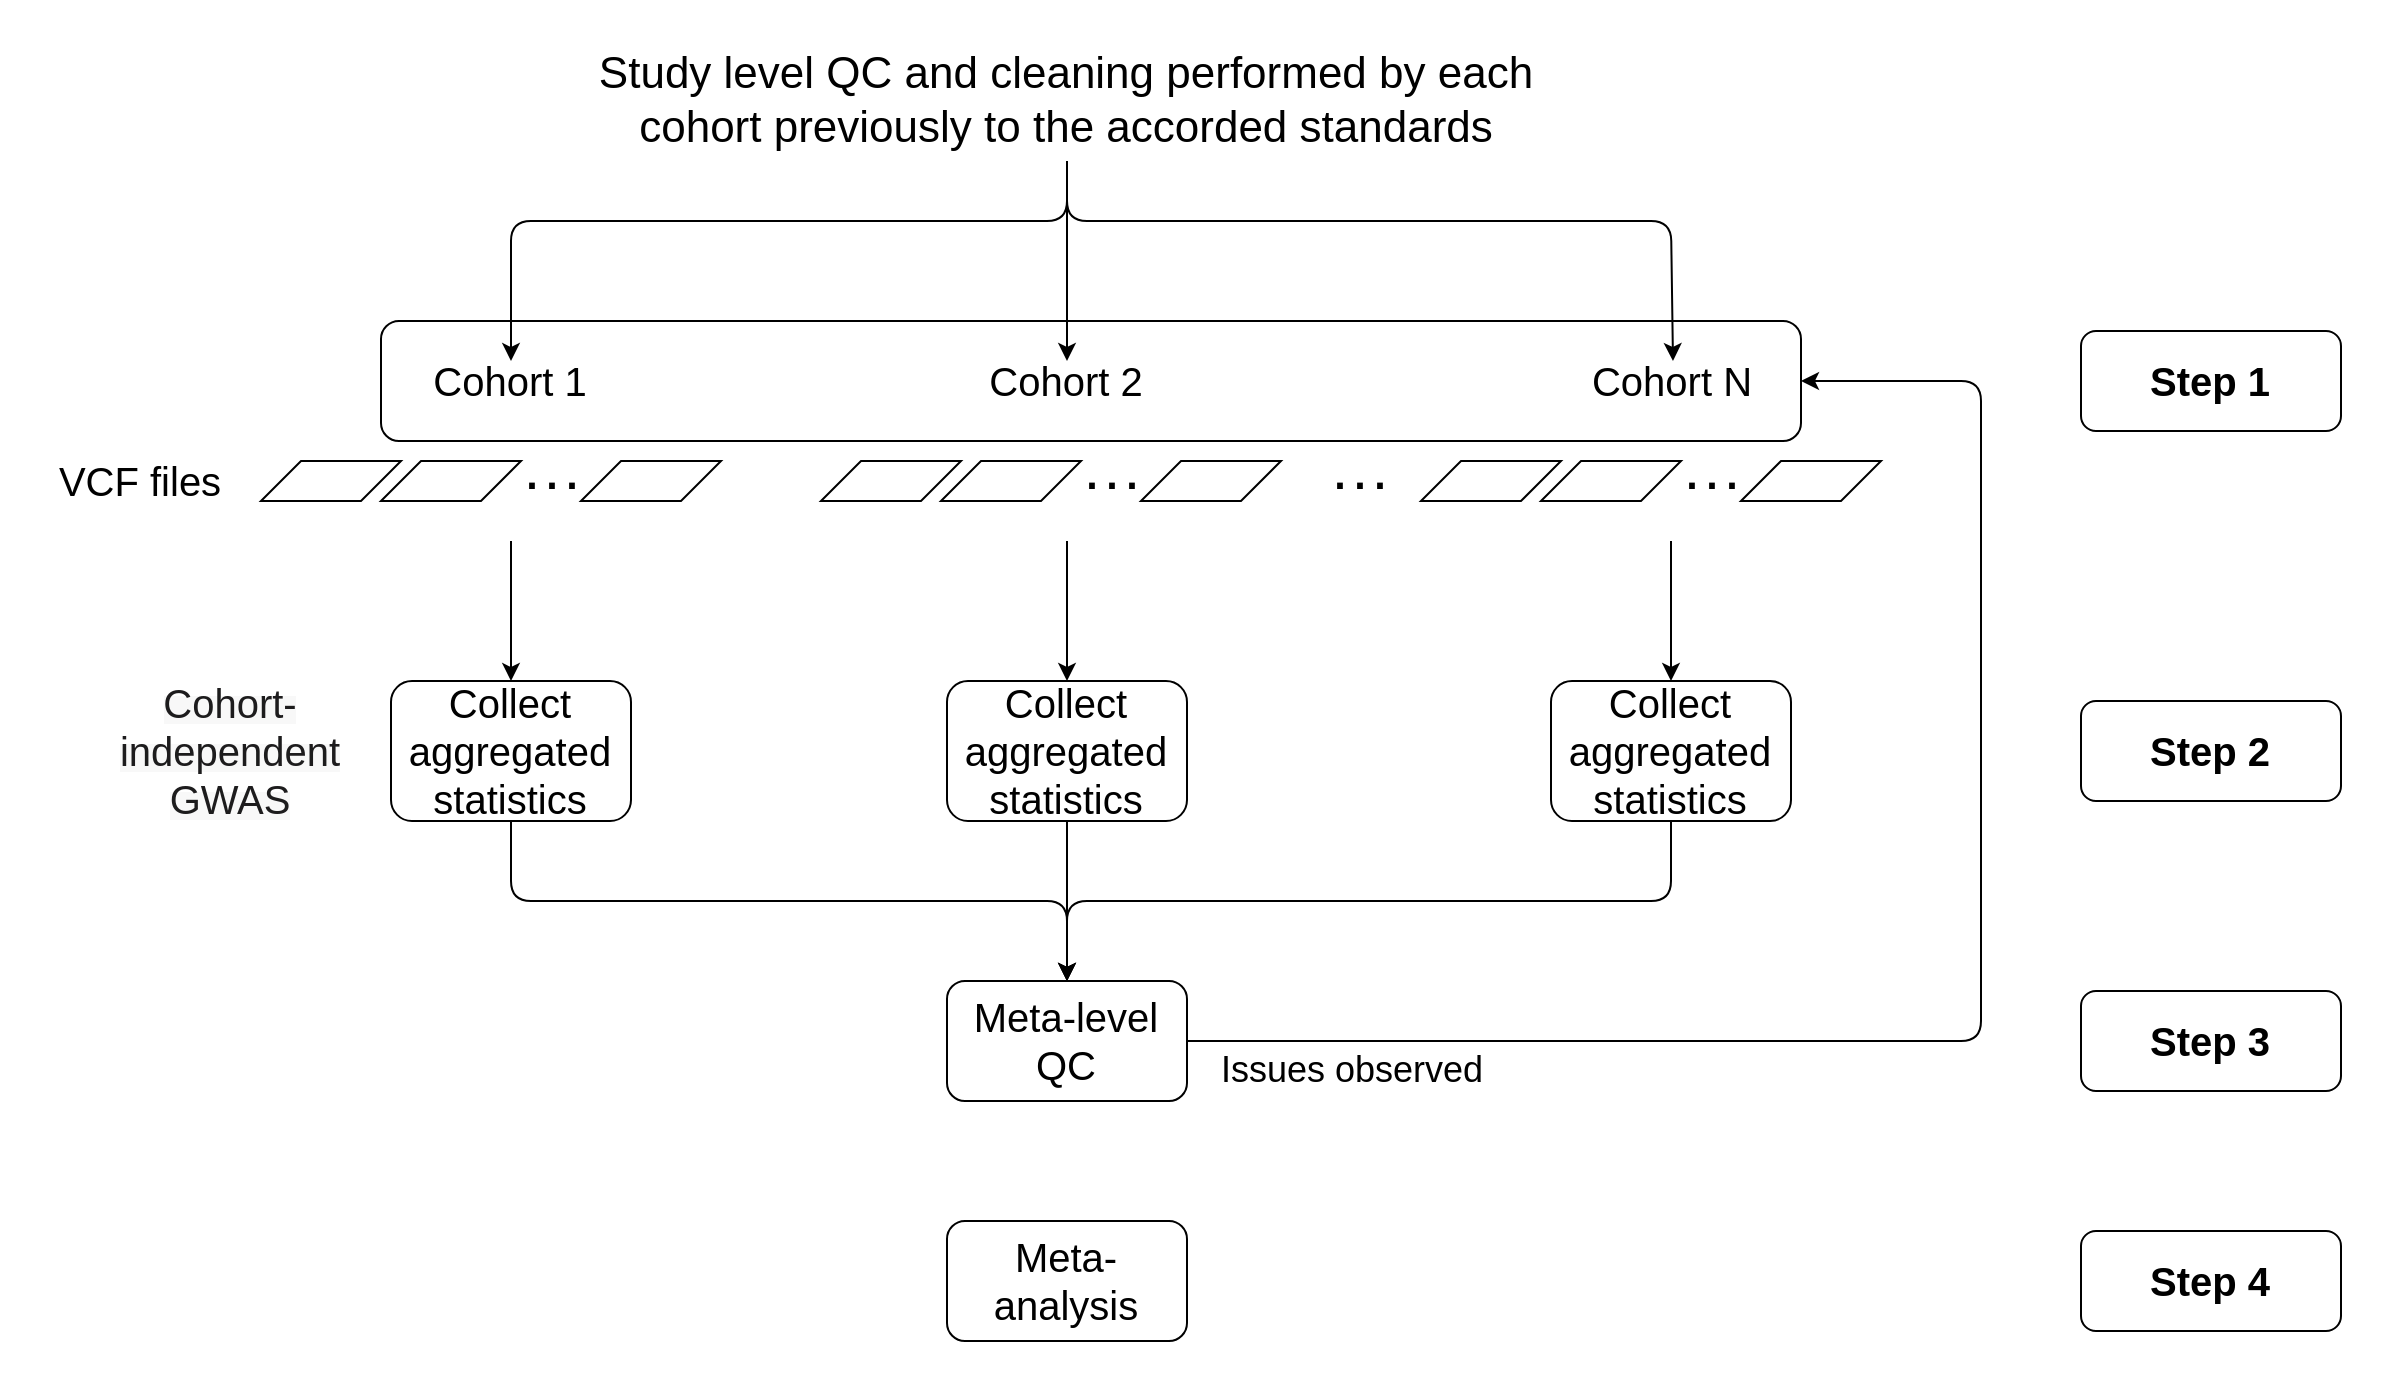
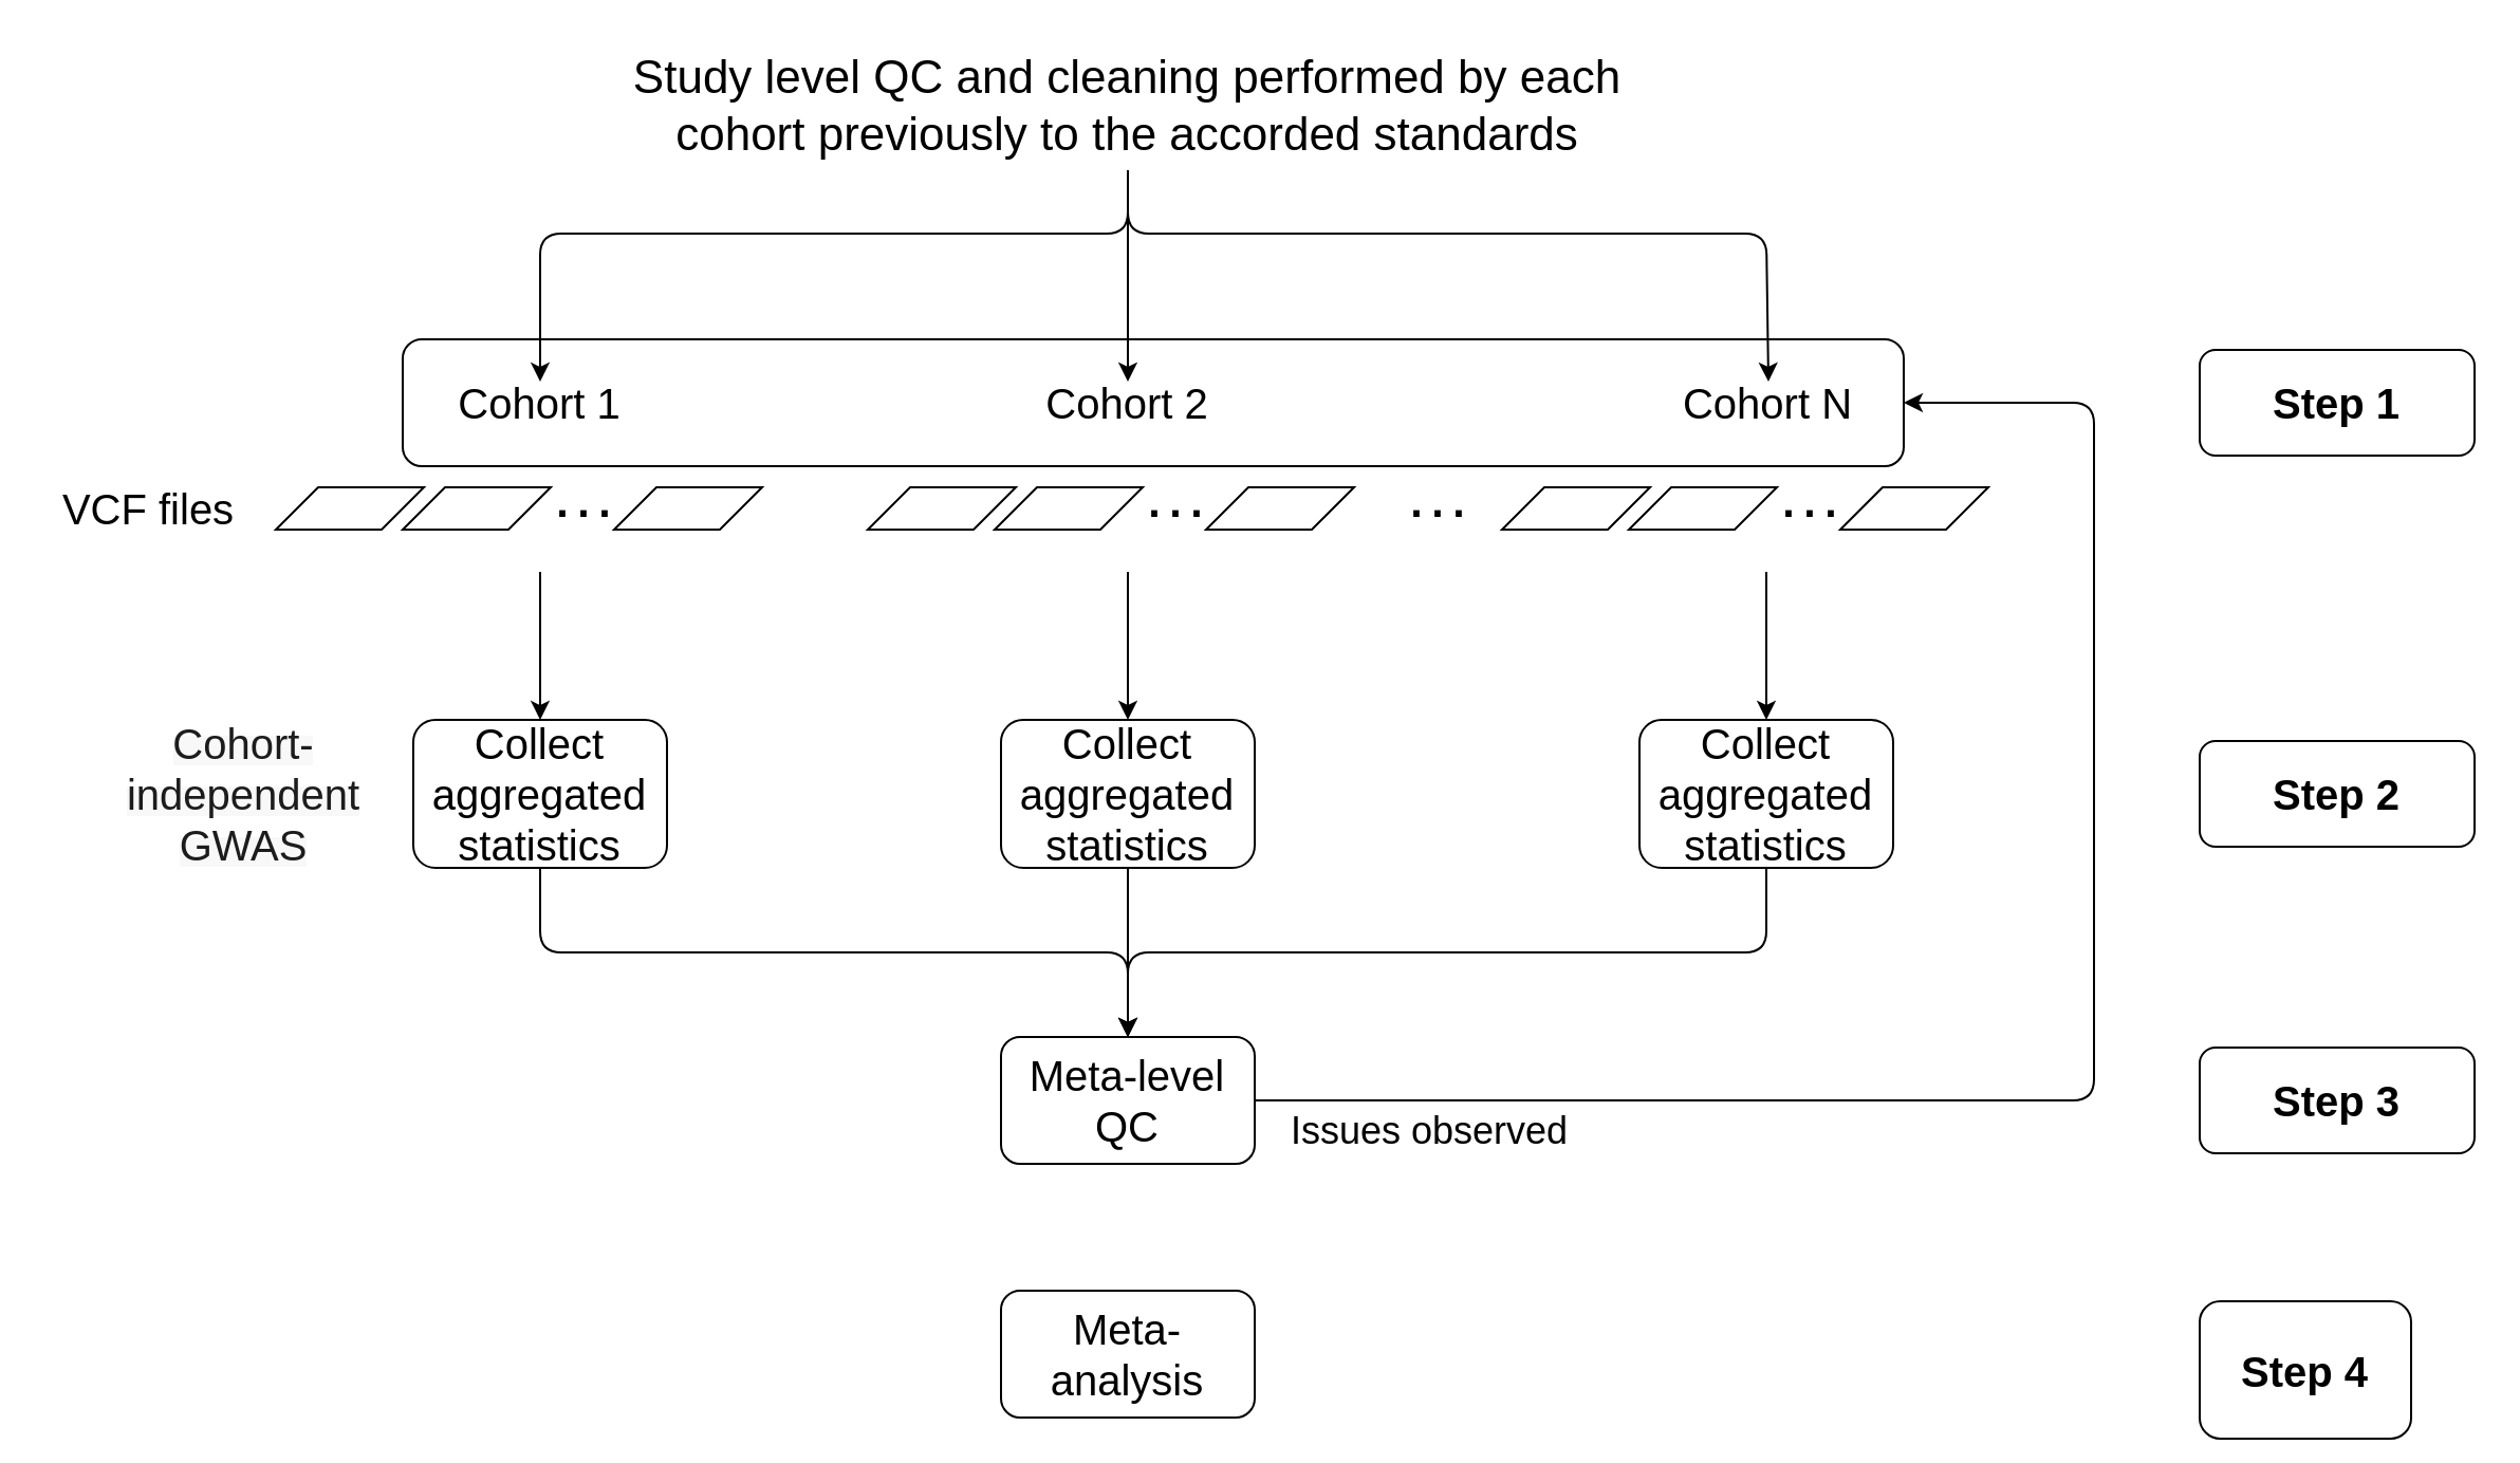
  <mxCell id="0" />
  <mxCell id="1" parent="0" />
  <mxCell id="2" value="" style="rounded=1;whiteSpace=wrap;html=1;" parent="1" vertex="1"><mxGeometry x="190" y="160" width="710" height="60" as="geometry" /></mxCell>
  <mxCell id="3" value="" style="shape=parallelogram;perimeter=parallelogramPerimeter;whiteSpace=wrap;html=1;fixedSize=1;" parent="1" vertex="1"><mxGeometry x="130" y="230" width="70" height="20" as="geometry" /></mxCell>
  <mxCell id="4" value="&lt;font style=&quot;font-size: 30px&quot;&gt;···&lt;/font&gt;" style="text;html=1;strokeColor=none;fillColor=none;align=center;verticalAlign=middle;whiteSpace=wrap;rounded=0;" parent="1" vertex="1"><mxGeometry x="256" y="230" width="40" height="20" as="geometry" /></mxCell>
  <mxCell id="5" value="" style="shape=parallelogram;perimeter=parallelogramPerimeter;whiteSpace=wrap;html=1;fixedSize=1;" parent="1" vertex="1"><mxGeometry x="190" y="230" width="70" height="20" as="geometry" /></mxCell>
  <mxCell id="6" value="" style="shape=parallelogram;perimeter=parallelogramPerimeter;whiteSpace=wrap;html=1;fixedSize=1;" parent="1" vertex="1"><mxGeometry x="290" y="230" width="70" height="20" as="geometry" /></mxCell>
  <mxCell id="7" value="" style="shape=parallelogram;perimeter=parallelogramPerimeter;whiteSpace=wrap;html=1;fixedSize=1;" parent="1" vertex="1"><mxGeometry x="410" y="230" width="70" height="20" as="geometry" /></mxCell>
  <mxCell id="8" value="&lt;font style=&quot;font-size: 30px&quot;&gt;···&lt;/font&gt;" style="text;html=1;strokeColor=none;fillColor=none;align=center;verticalAlign=middle;whiteSpace=wrap;rounded=0;" parent="1" vertex="1"><mxGeometry x="536" y="230" width="40" height="20" as="geometry" /></mxCell>
  <mxCell id="9" value="" style="shape=parallelogram;perimeter=parallelogramPerimeter;whiteSpace=wrap;html=1;fixedSize=1;" parent="1" vertex="1"><mxGeometry x="470" y="230" width="70" height="20" as="geometry" /></mxCell>
  <mxCell id="10" value="" style="shape=parallelogram;perimeter=parallelogramPerimeter;whiteSpace=wrap;html=1;fixedSize=1;" parent="1" vertex="1"><mxGeometry x="570" y="230" width="70" height="20" as="geometry" /></mxCell>
  <mxCell id="11" value="" style="shape=parallelogram;perimeter=parallelogramPerimeter;whiteSpace=wrap;html=1;fixedSize=1;" parent="1" vertex="1"><mxGeometry x="710" y="230" width="70" height="20" as="geometry" /></mxCell>
  <mxCell id="12" value="&lt;font style=&quot;font-size: 30px&quot;&gt;···&lt;/font&gt;" style="text;html=1;strokeColor=none;fillColor=none;align=center;verticalAlign=middle;whiteSpace=wrap;rounded=0;" parent="1" vertex="1"><mxGeometry x="836" y="230" width="40" height="20" as="geometry" /></mxCell>
  <mxCell id="13" value="" style="shape=parallelogram;perimeter=parallelogramPerimeter;whiteSpace=wrap;html=1;fixedSize=1;" parent="1" vertex="1"><mxGeometry x="770" y="230" width="70" height="20" as="geometry" /></mxCell>
  <mxCell id="14" value="" style="shape=parallelogram;perimeter=parallelogramPerimeter;whiteSpace=wrap;html=1;fixedSize=1;" parent="1" vertex="1"><mxGeometry x="870" y="230" width="70" height="20" as="geometry" /></mxCell>
  <mxCell id="15" value="&lt;font style=&quot;font-size: 30px&quot;&gt;···&lt;/font&gt;" style="text;html=1;strokeColor=none;fillColor=none;align=center;verticalAlign=middle;whiteSpace=wrap;rounded=0;" parent="1" vertex="1"><mxGeometry x="660" y="230" width="40" height="20" as="geometry" /></mxCell>
  <mxCell id="16" value="&lt;font style=&quot;font-size: 20px&quot;&gt;Cohort 1&lt;/font&gt;" style="text;html=1;strokeColor=none;fillColor=none;align=center;verticalAlign=middle;whiteSpace=wrap;rounded=0;" parent="1" vertex="1"><mxGeometry x="215" y="180" width="80" height="20" as="geometry" /></mxCell>
  <mxCell id="17" value="&lt;font style=&quot;font-size: 20px&quot;&gt;Cohort 2&lt;/font&gt;" style="text;html=1;strokeColor=none;fillColor=none;align=center;verticalAlign=middle;whiteSpace=wrap;rounded=0;" parent="1" vertex="1"><mxGeometry x="492" y="180" width="82" height="20" as="geometry" /></mxCell>
  <mxCell id="18" value="&lt;font style=&quot;font-size: 20px&quot;&gt;Cohort N&lt;/font&gt;" style="text;html=1;strokeColor=none;fillColor=none;align=center;verticalAlign=middle;whiteSpace=wrap;rounded=0;" parent="1" vertex="1"><mxGeometry x="793" y="180" width="86" height="20" as="geometry" /></mxCell>
  <mxCell id="19" value="&lt;font style=&quot;font-size: 20px&quot;&gt;VCF files&lt;/font&gt;" style="text;html=1;strokeColor=none;fillColor=none;align=center;verticalAlign=middle;whiteSpace=wrap;rounded=0;" parent="1" vertex="1"><mxGeometry x="20" y="230" width="100" height="20" as="geometry" /></mxCell>
  <mxCell id="20" value="&lt;font style=&quot;font-size: 22px&quot;&gt;Study level QC and cleaning performed by each cohort previously to the accorded standards&lt;/font&gt;" style="text;html=1;strokeColor=none;fillColor=none;align=center;verticalAlign=middle;whiteSpace=wrap;rounded=0;fontSize=20;" parent="1" vertex="1"><mxGeometry x="273" y="20" width="520" height="60" as="geometry" /></mxCell>
  <mxCell id="21" value="" style="endArrow=classic;html=1;exitX=0.5;exitY=1;exitDx=0;exitDy=0;entryX=0.5;entryY=0;entryDx=0;entryDy=0;" parent="1" source="20" target="16" edge="1"><mxGeometry width="50" height="50" relative="1" as="geometry"><mxPoint x="480" y="80" as="sourcePoint" /><mxPoint x="530" y="30" as="targetPoint" /><Array as="points"><mxPoint x="533" y="110" /><mxPoint x="255" y="110" /></Array></mxGeometry></mxCell>
  <mxCell id="22" value="" style="endArrow=classic;html=1;exitX=0.5;exitY=1;exitDx=0;exitDy=0;entryX=0.5;entryY=0;entryDx=0;entryDy=0;" parent="1" source="20" target="17" edge="1"><mxGeometry width="50" height="50" relative="1" as="geometry"><mxPoint x="590" y="100" as="sourcePoint" /><mxPoint x="640" y="50" as="targetPoint" /></mxGeometry></mxCell>
  <mxCell id="23" value="" style="endArrow=classic;html=1;entryX=0.5;entryY=0;entryDx=0;entryDy=0;exitX=0.5;exitY=1;exitDx=0;exitDy=0;" parent="1" source="20" target="18" edge="1"><mxGeometry width="50" height="50" relative="1" as="geometry"><mxPoint x="590" y="100" as="sourcePoint" /><mxPoint x="640" y="50" as="targetPoint" /><Array as="points"><mxPoint x="533" y="110" /><mxPoint x="835" y="110" /></Array></mxGeometry></mxCell>
  <mxCell id="24" value="&lt;font style=&quot;font-size: 20px&quot;&gt;Collect aggregated statistics&lt;/font&gt;" style="rounded=1;whiteSpace=wrap;html=1;" parent="1" vertex="1"><mxGeometry x="195" y="340" width="120" height="70" as="geometry" /></mxCell>
  <mxCell id="25" value="" style="endArrow=classic;html=1;entryX=0.5;entryY=0;entryDx=0;entryDy=0;" parent="1" target="24" edge="1"><mxGeometry width="50" height="50" relative="1" as="geometry"><mxPoint x="255" y="270" as="sourcePoint" /><mxPoint x="530" y="220" as="targetPoint" /></mxGeometry></mxCell>
  <mxCell id="26" value="" style="edgeStyle=orthogonalEdgeStyle;rounded=0;orthogonalLoop=1;jettySize=auto;html=1;" parent="1" source="27" target="31" edge="1"><mxGeometry relative="1" as="geometry" /></mxCell>
  <mxCell id="27" value="&lt;font style=&quot;font-size: 20px&quot;&gt;Collect aggregated statistics&lt;/font&gt;" style="rounded=1;whiteSpace=wrap;html=1;" parent="1" vertex="1"><mxGeometry x="473" y="340" width="120" height="70" as="geometry" /></mxCell>
  <mxCell id="28" value="" style="endArrow=classic;html=1;entryX=0.5;entryY=0;entryDx=0;entryDy=0;" parent="1" target="27" edge="1"><mxGeometry width="50" height="50" relative="1" as="geometry"><mxPoint x="533" y="270" as="sourcePoint" /><mxPoint x="808" y="220" as="targetPoint" /></mxGeometry></mxCell>
  <mxCell id="29" value="&lt;font style=&quot;font-size: 20px&quot;&gt;Collect aggregated statistics&lt;/font&gt;" style="rounded=1;whiteSpace=wrap;html=1;" parent="1" vertex="1"><mxGeometry x="775" y="340" width="120" height="70" as="geometry" /></mxCell>
  <mxCell id="30" value="" style="endArrow=classic;html=1;entryX=0.5;entryY=0;entryDx=0;entryDy=0;" parent="1" target="29" edge="1"><mxGeometry width="50" height="50" relative="1" as="geometry"><mxPoint x="835" y="270" as="sourcePoint" /><mxPoint x="1110" y="220" as="targetPoint" /></mxGeometry></mxCell>
  <mxCell id="31" value="&lt;font style=&quot;font-size: 20px&quot;&gt;Meta-level QC&lt;/font&gt;" style="rounded=1;whiteSpace=wrap;html=1;" parent="1" vertex="1"><mxGeometry x="473" y="490" width="120" height="60" as="geometry" /></mxCell>
  <mxCell id="32" value="" style="endArrow=classic;html=1;entryX=0.5;entryY=0;entryDx=0;entryDy=0;exitX=0.5;exitY=1;exitDx=0;exitDy=0;" parent="1" source="24" target="31" edge="1"><mxGeometry width="50" height="50" relative="1" as="geometry"><mxPoint x="470" y="360" as="sourcePoint" /><mxPoint x="520" y="310" as="targetPoint" /><Array as="points"><mxPoint x="255" y="450" /><mxPoint x="533" y="450" /></Array></mxGeometry></mxCell>
  <mxCell id="33" value="" style="endArrow=classic;html=1;entryX=0.5;entryY=0;entryDx=0;entryDy=0;exitX=0.5;exitY=1;exitDx=0;exitDy=0;" parent="1" source="29" target="31" edge="1"><mxGeometry width="50" height="50" relative="1" as="geometry"><mxPoint x="590" y="420" as="sourcePoint" /><mxPoint x="640" y="370" as="targetPoint" /><Array as="points"><mxPoint x="835" y="450" /><mxPoint x="533" y="450" /></Array></mxGeometry></mxCell>
  <mxCell id="34" value="" style="endArrow=classic;html=1;entryX=1;entryY=0.5;entryDx=0;entryDy=0;exitX=1;exitY=0.5;exitDx=0;exitDy=0;" parent="1" source="31" target="2" edge="1"><mxGeometry width="50" height="50" relative="1" as="geometry"><mxPoint x="510" y="370" as="sourcePoint" /><mxPoint x="560" y="320" as="targetPoint" /><Array as="points"><mxPoint x="990" y="520" /><mxPoint x="990" y="190" /></Array></mxGeometry></mxCell>
  <mxCell id="35" value="&lt;font style=&quot;font-size: 18px&quot;&gt;Issues observed&lt;/font&gt;" style="text;html=1;strokeColor=none;fillColor=none;align=center;verticalAlign=middle;whiteSpace=wrap;rounded=0;" parent="1" vertex="1"><mxGeometry x="606" y="525" width="140" height="20" as="geometry" /></mxCell>
  <mxCell id="36" value="&lt;font style=&quot;font-size: 20px&quot;&gt;Meta-analysis&lt;/font&gt;" style="rounded=1;whiteSpace=wrap;html=1;" parent="1" vertex="1"><mxGeometry x="473" y="610" width="120" height="60" as="geometry" /></mxCell>
  <mxCell id="37" value="&lt;span style=&quot;color: rgb(29 , 28 , 29) ; text-align: left ; background-color: rgb(248 , 248 , 248)&quot;&gt;&lt;font style=&quot;font-size: 20px&quot;&gt;Cohort-independent GWAS&lt;/font&gt;&lt;/span&gt;" style="text;html=1;strokeColor=none;fillColor=none;align=center;verticalAlign=middle;whiteSpace=wrap;rounded=0;" vertex="1" parent="1"><mxGeometry x="60" y="340" width="110" height="70" as="geometry" /></mxCell>
  <mxCell id="38" value="&lt;font style=&quot;font-size: 20px&quot;&gt;&lt;b&gt;Step 1&lt;/b&gt;&lt;/font&gt;" style="rounded=1;whiteSpace=wrap;html=1;" vertex="1" parent="1"><mxGeometry x="1040" y="165" width="130" height="50" as="geometry" /></mxCell>
  <mxCell id="39" value="&lt;font style=&quot;font-size: 20px&quot;&gt;&lt;b&gt;Step 2&lt;/b&gt;&lt;/font&gt;" style="rounded=1;whiteSpace=wrap;html=1;" vertex="1" parent="1"><mxGeometry x="1040" y="350" width="130" height="50" as="geometry" /></mxCell>
  <mxCell id="40" value="&lt;font style=&quot;font-size: 20px&quot;&gt;&lt;b&gt;Step 3&lt;/b&gt;&lt;/font&gt;" style="rounded=1;whiteSpace=wrap;html=1;" vertex="1" parent="1"><mxGeometry x="1040" y="495" width="130" height="50" as="geometry" /></mxCell>
- <mxCell id="41" value="&lt;font style=&quot;font-size: 20px&quot;&gt;&lt;b&gt;Step 4&lt;/b&gt;&lt;/font&gt;" style="rounded=1;whiteSpace=wrap;html=1;" vertex="1" parent="1"><mxGeometry x="1040" y="615" width="130" height="50" as="geometry" /></mxCell>
+ <mxCell id="41" value="&lt;font style=&quot;font-size: 20px&quot;&gt;&lt;b&gt;Step 4&lt;/b&gt;&lt;/font&gt;" style="rounded=1;whiteSpace=wrap;html=1;" vertex="1" parent="1"><mxGeometry x="1040" y="615" width="100" height="65" as="geometry" /></mxCell>
